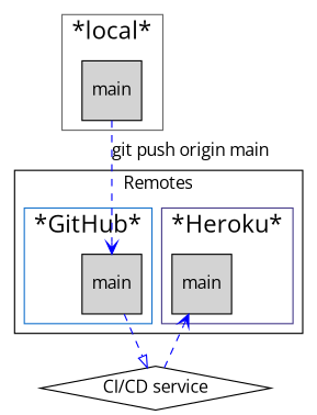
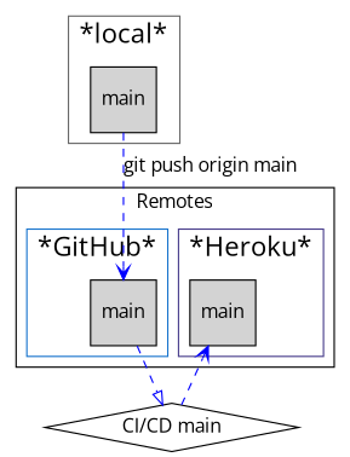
  digraph {
    fontname="Open Sans"
    node [fontname="Open Sans" shape=square style=filled]
    edge [fontname="Open Sans" style=dashed color=blue arrowhead=vee]
    n1 [label=main]
    n2 [label=main]
    n3 [label=main]
-   n4 [label="CI/CD service" shape=diamond style=""]
+   n4 [label="CI/CD main" shape=diamond style=""]
    subgraph cluster_1 {
      color=dimgray
      fontsize=20
      label="*local*"
      n1
    }
    subgraph cluster_2 {
      label=Remotes
      subgraph cluster_3 {
        color=dodgerblue3
        fontsize=20
        label="*GitHub*"
        n2
      }
      subgraph cluster_4 {
        color=darkslateblue
        fontsize=20
        label="*Heroku*"
        n3
      }
    }
    n1 -> n2 [label="git push origin main"]
    n2 -> n4 [arrowhead=onormal]
    n4 -> n3
  }
